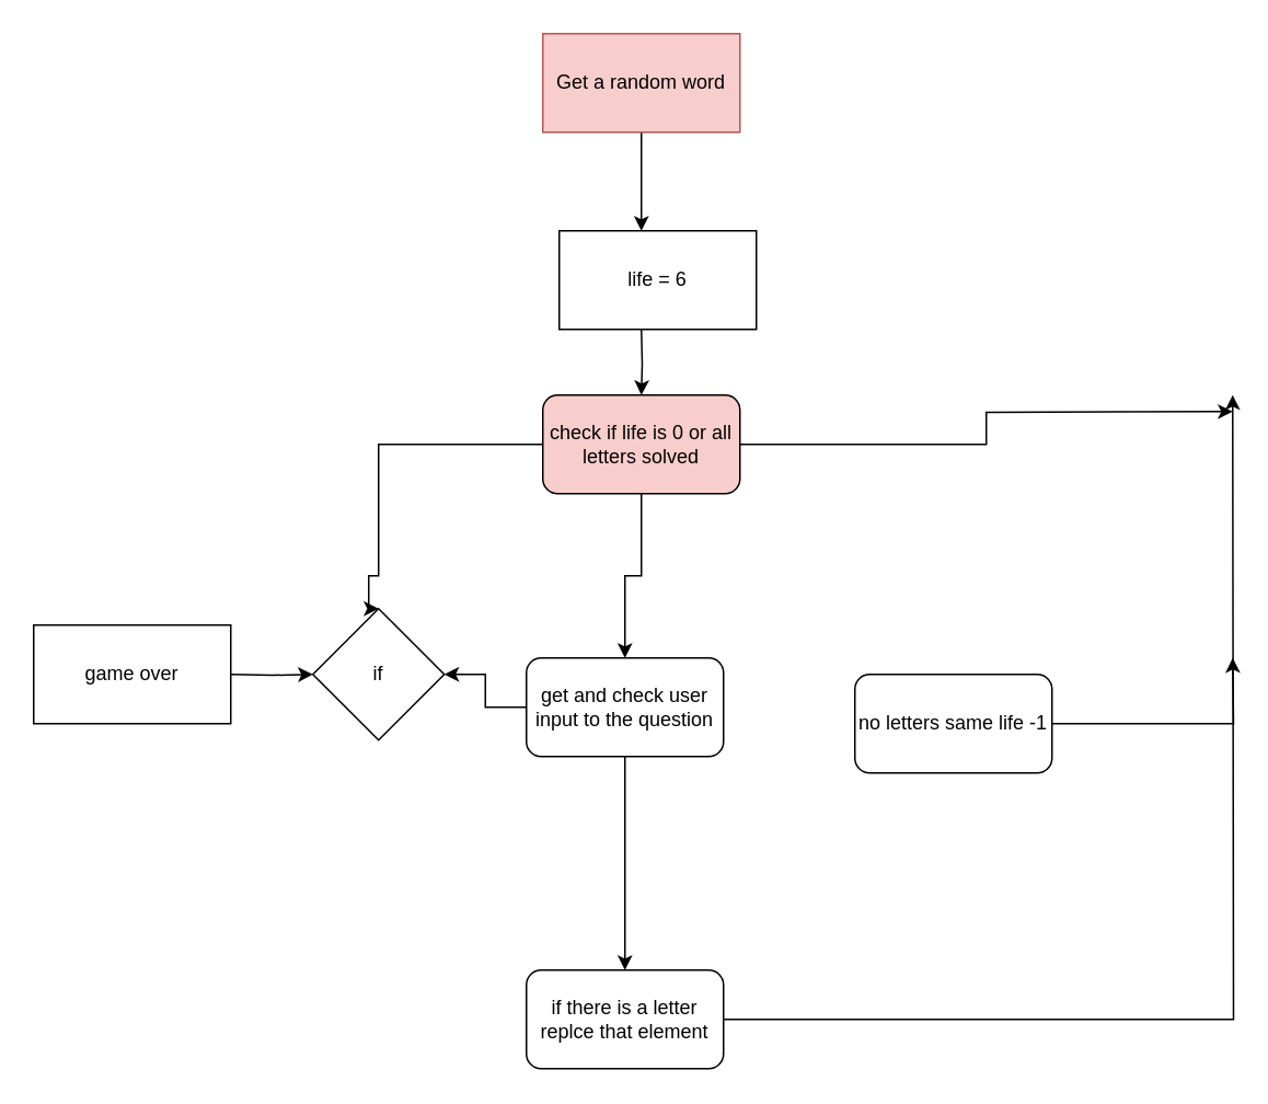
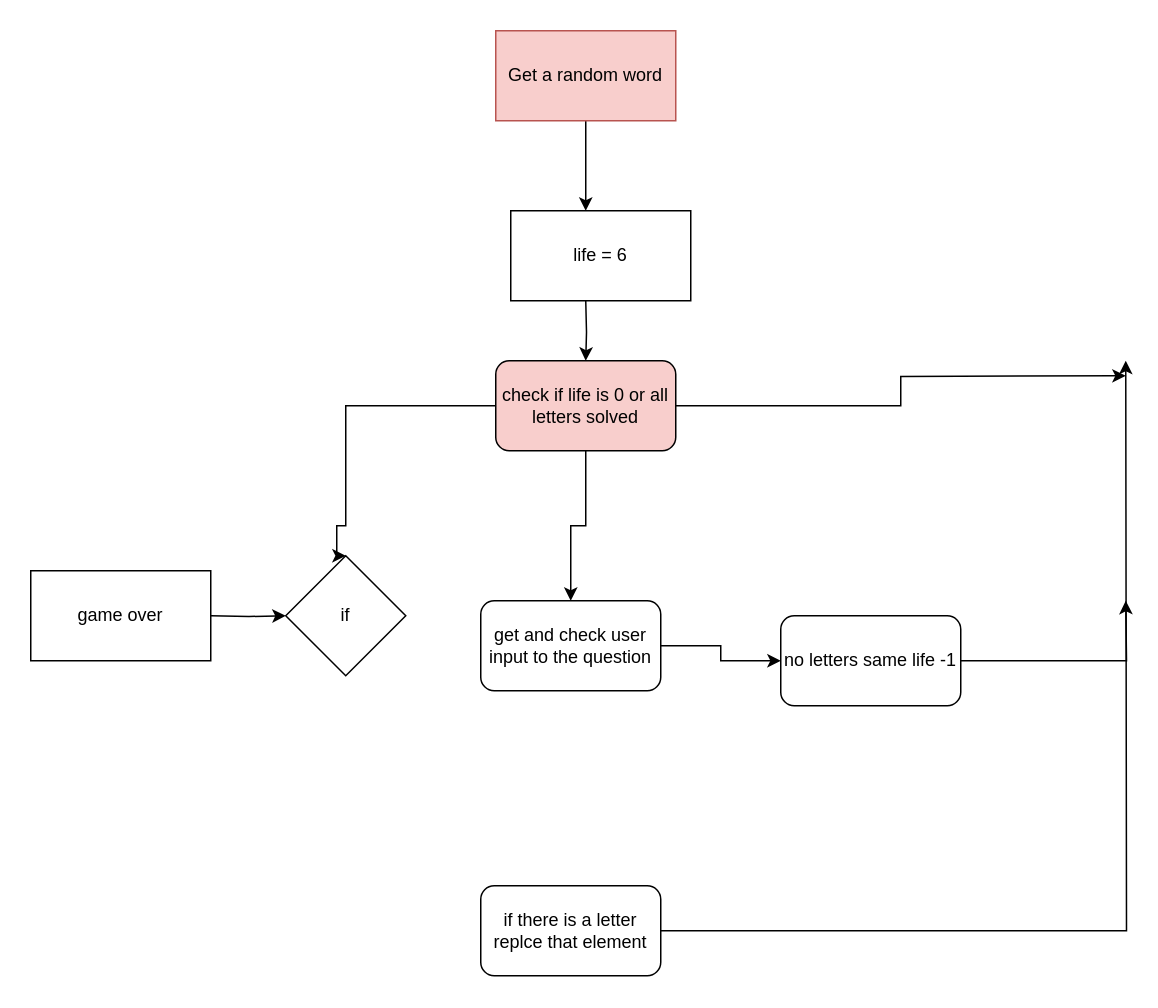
  <mxCell id="0" />
  <mxCell id="1" parent="0" />
  <mxCell id="2" style="edgeStyle=orthogonalEdgeStyle;rounded=0;orthogonalLoop=1;jettySize=auto;html=1;" edge="1" parent="1" source="3"><mxGeometry relative="1" as="geometry"><mxPoint x="390" y="140" as="targetPoint" /></mxGeometry></mxCell>
  <mxCell id="3" value="Get a random word" style="rounded=0;whiteSpace=wrap;html=1;fillColor=#f8cecc;strokeColor=#b85450;" vertex="1" parent="1"><mxGeometry x="330" y="20" width="120" height="60" as="geometry" /></mxCell>
  <mxCell id="4" value="" style="edgeStyle=orthogonalEdgeStyle;rounded=0;orthogonalLoop=1;jettySize=auto;html=1;" edge="1" parent="1" target="8"><mxGeometry relative="1" as="geometry"><mxPoint x="390" y="200" as="sourcePoint" /></mxGeometry></mxCell>
  <mxCell id="5" style="edgeStyle=orthogonalEdgeStyle;rounded=0;orthogonalLoop=1;jettySize=auto;html=1;entryX=0.5;entryY=0;entryDx=0;entryDy=0;" edge="1" parent="1" source="8" target="16"><mxGeometry relative="1" as="geometry"><mxPoint x="140" y="350" as="targetPoint" /><Array as="points"><mxPoint x="230" y="270" /><mxPoint x="230" y="350" /><mxPoint x="224" y="350" /><mxPoint x="224" y="370" /></Array></mxGeometry></mxCell>
  <mxCell id="6" style="edgeStyle=orthogonalEdgeStyle;rounded=0;orthogonalLoop=1;jettySize=auto;html=1;" edge="1" parent="1" source="8" target="11"><mxGeometry relative="1" as="geometry" /></mxCell>
  <mxCell id="7" style="edgeStyle=orthogonalEdgeStyle;rounded=0;orthogonalLoop=1;jettySize=auto;html=1;" edge="1" parent="1" source="8"><mxGeometry relative="1" as="geometry"><mxPoint x="750" y="250" as="targetPoint" /></mxGeometry></mxCell>
  <mxCell id="8" value="check if life is 0 or all letters solved" style="whiteSpace=wrap;html=1;rounded=1;fillColor=#f8cecc;" vertex="1" parent="1"><mxGeometry x="330" y="240" width="120" height="60" as="geometry" /></mxCell>
- <mxCell id="9" value="" style="edgeStyle=orthogonalEdgeStyle;rounded=0;orthogonalLoop=1;jettySize=auto;html=1;" edge="1" parent="1" source="11" target="13"><mxGeometry relative="1" as="geometry" /></mxCell>
- <mxCell id="10" value="" style="edgeStyle=orthogonalEdgeStyle;rounded=0;orthogonalLoop=1;jettySize=auto;html=1;" edge="1" parent="1" source="11" target="16"><mxGeometry relative="1" as="geometry" /></mxCell>
+ <mxCell id="10" value="" style="edgeStyle=orthogonalEdgeStyle;rounded=0;orthogonalLoop=1;jettySize=auto;html=1;" edge="1" parent="1" source="11" target="15"><mxGeometry relative="1" as="geometry" /></mxCell>
  <mxCell id="11" value="get and check user input to the question" style="rounded=1;whiteSpace=wrap;html=1;" vertex="1" parent="1"><mxGeometry x="320" y="400" width="120" height="60" as="geometry" /></mxCell>
  <mxCell id="12" style="edgeStyle=orthogonalEdgeStyle;rounded=0;orthogonalLoop=1;jettySize=auto;html=1;" edge="1" parent="1" source="13"><mxGeometry relative="1" as="geometry"><mxPoint x="750" y="240" as="targetPoint" /></mxGeometry></mxCell>
  <mxCell id="13" value="if there is a letter replce that element" style="whiteSpace=wrap;html=1;rounded=1;" vertex="1" parent="1"><mxGeometry x="320" y="590" width="120" height="60" as="geometry" /></mxCell>
  <mxCell id="14" style="edgeStyle=orthogonalEdgeStyle;rounded=0;orthogonalLoop=1;jettySize=auto;html=1;" edge="1" parent="1" source="15"><mxGeometry relative="1" as="geometry"><mxPoint x="750" y="400" as="targetPoint" /></mxGeometry></mxCell>
  <mxCell id="15" value="no letters same life -1" style="whiteSpace=wrap;html=1;rounded=1;" vertex="1" parent="1"><mxGeometry x="520" y="410" width="120" height="60" as="geometry" /></mxCell>
  <mxCell id="16" value="if " style="rhombus;whiteSpace=wrap;html=1;" vertex="1" parent="1"><mxGeometry x="190" y="370" width="80" height="80" as="geometry" /></mxCell>
  <mxCell id="17" style="edgeStyle=orthogonalEdgeStyle;rounded=0;orthogonalLoop=1;jettySize=auto;html=1;entryX=0;entryY=0.5;entryDx=0;entryDy=0;" edge="1" parent="1" target="16"><mxGeometry relative="1" as="geometry"><mxPoint x="140" y="410" as="sourcePoint" /></mxGeometry></mxCell>
  <mxCell id="18" value="game over" style="rounded=0;whiteSpace=wrap;html=1;" vertex="1" parent="1"><mxGeometry x="20" y="380" width="120" height="60" as="geometry" /></mxCell>
  <mxCell id="19" value="life = 6" style="rounded=0;whiteSpace=wrap;html=1;" vertex="1" parent="1"><mxGeometry x="340" y="140" width="120" height="60" as="geometry" /></mxCell>
